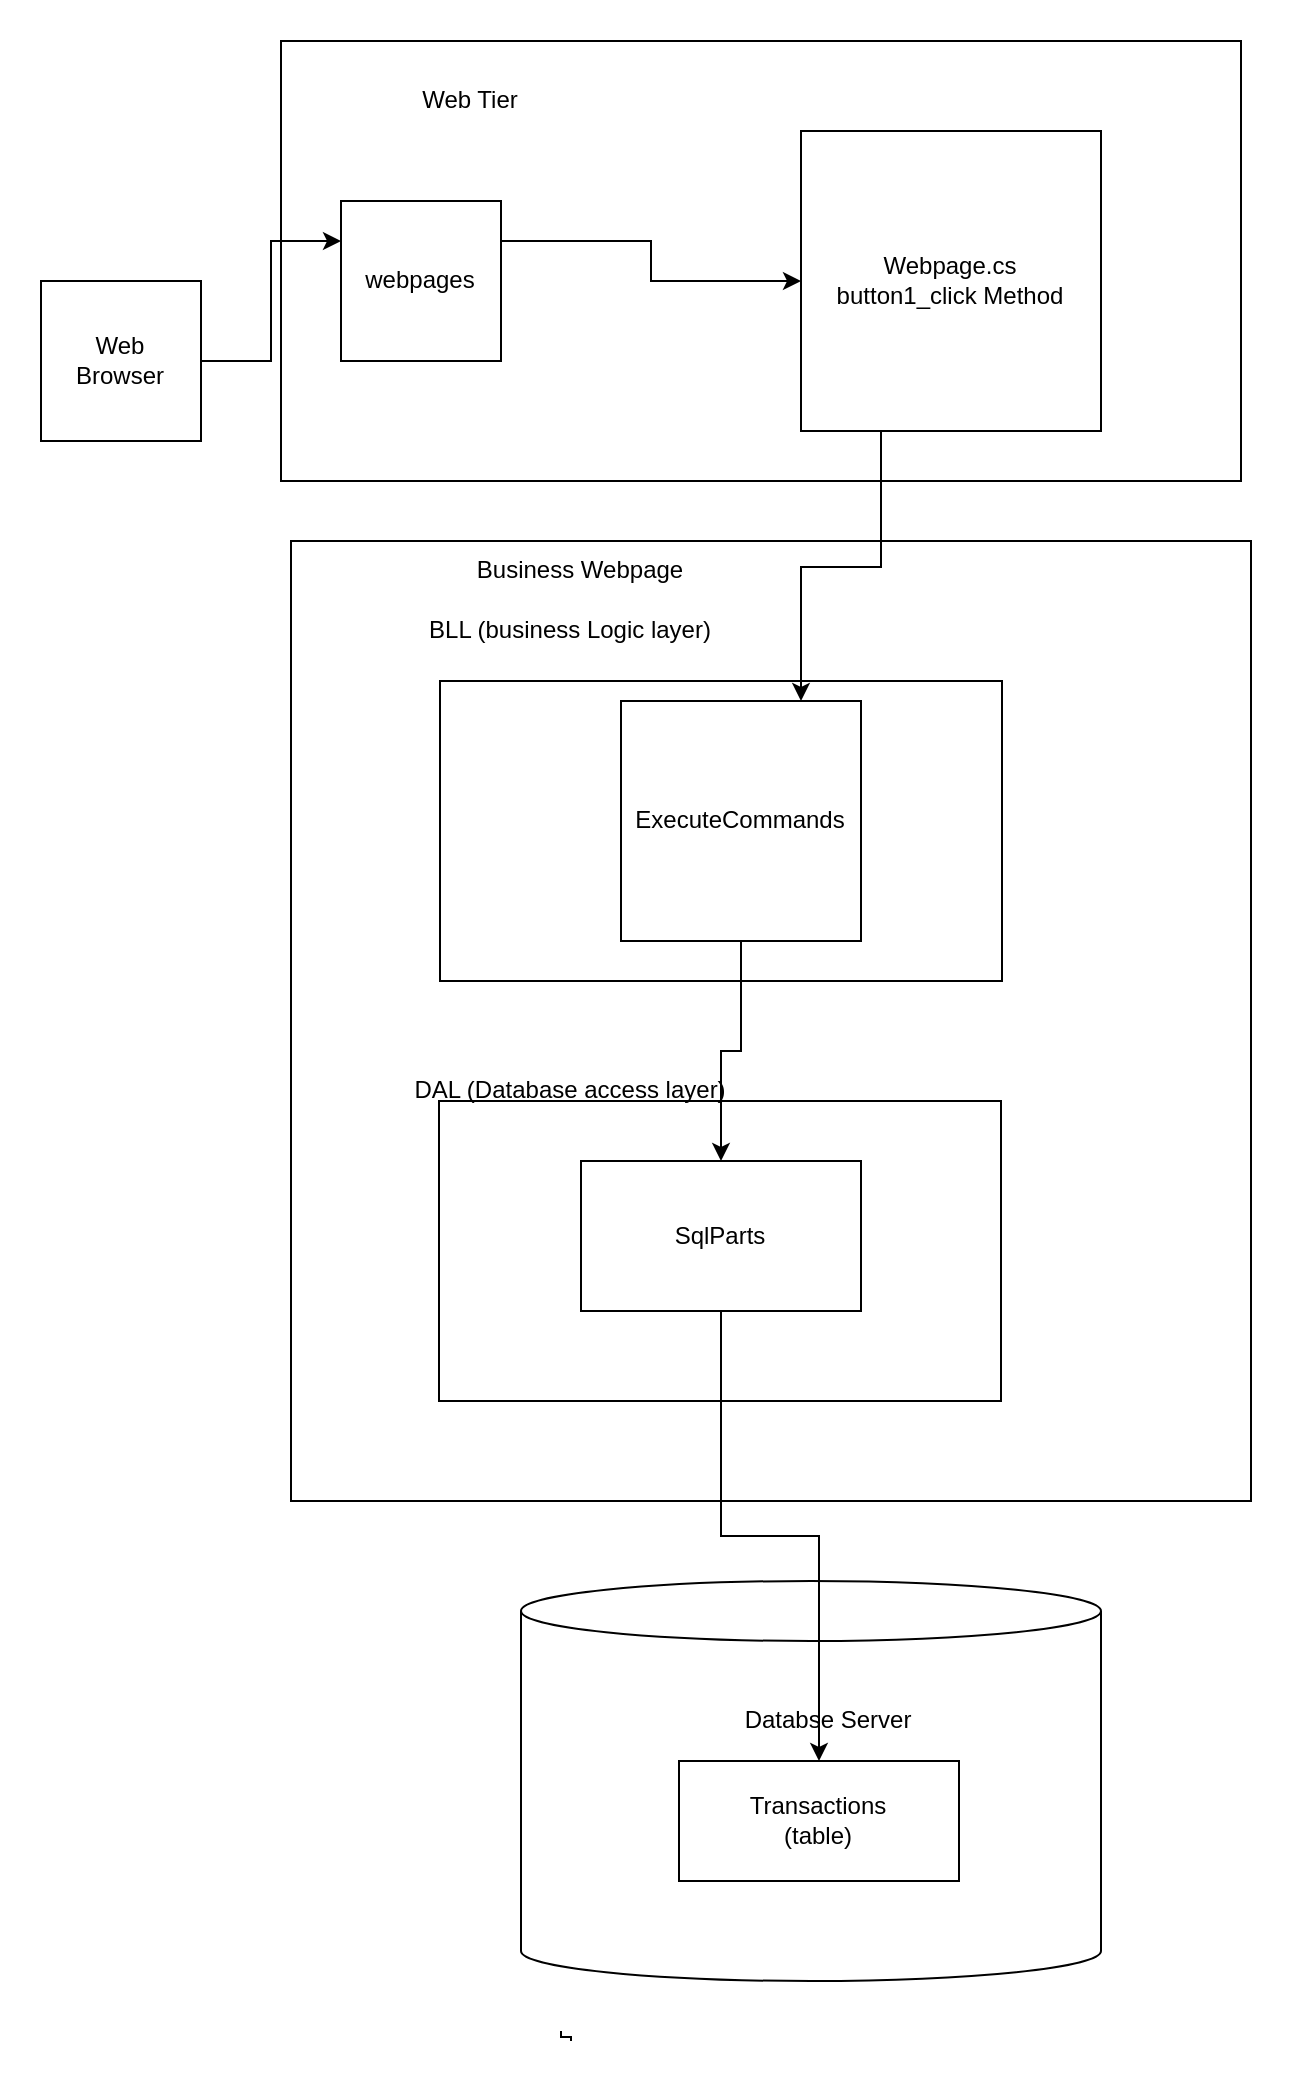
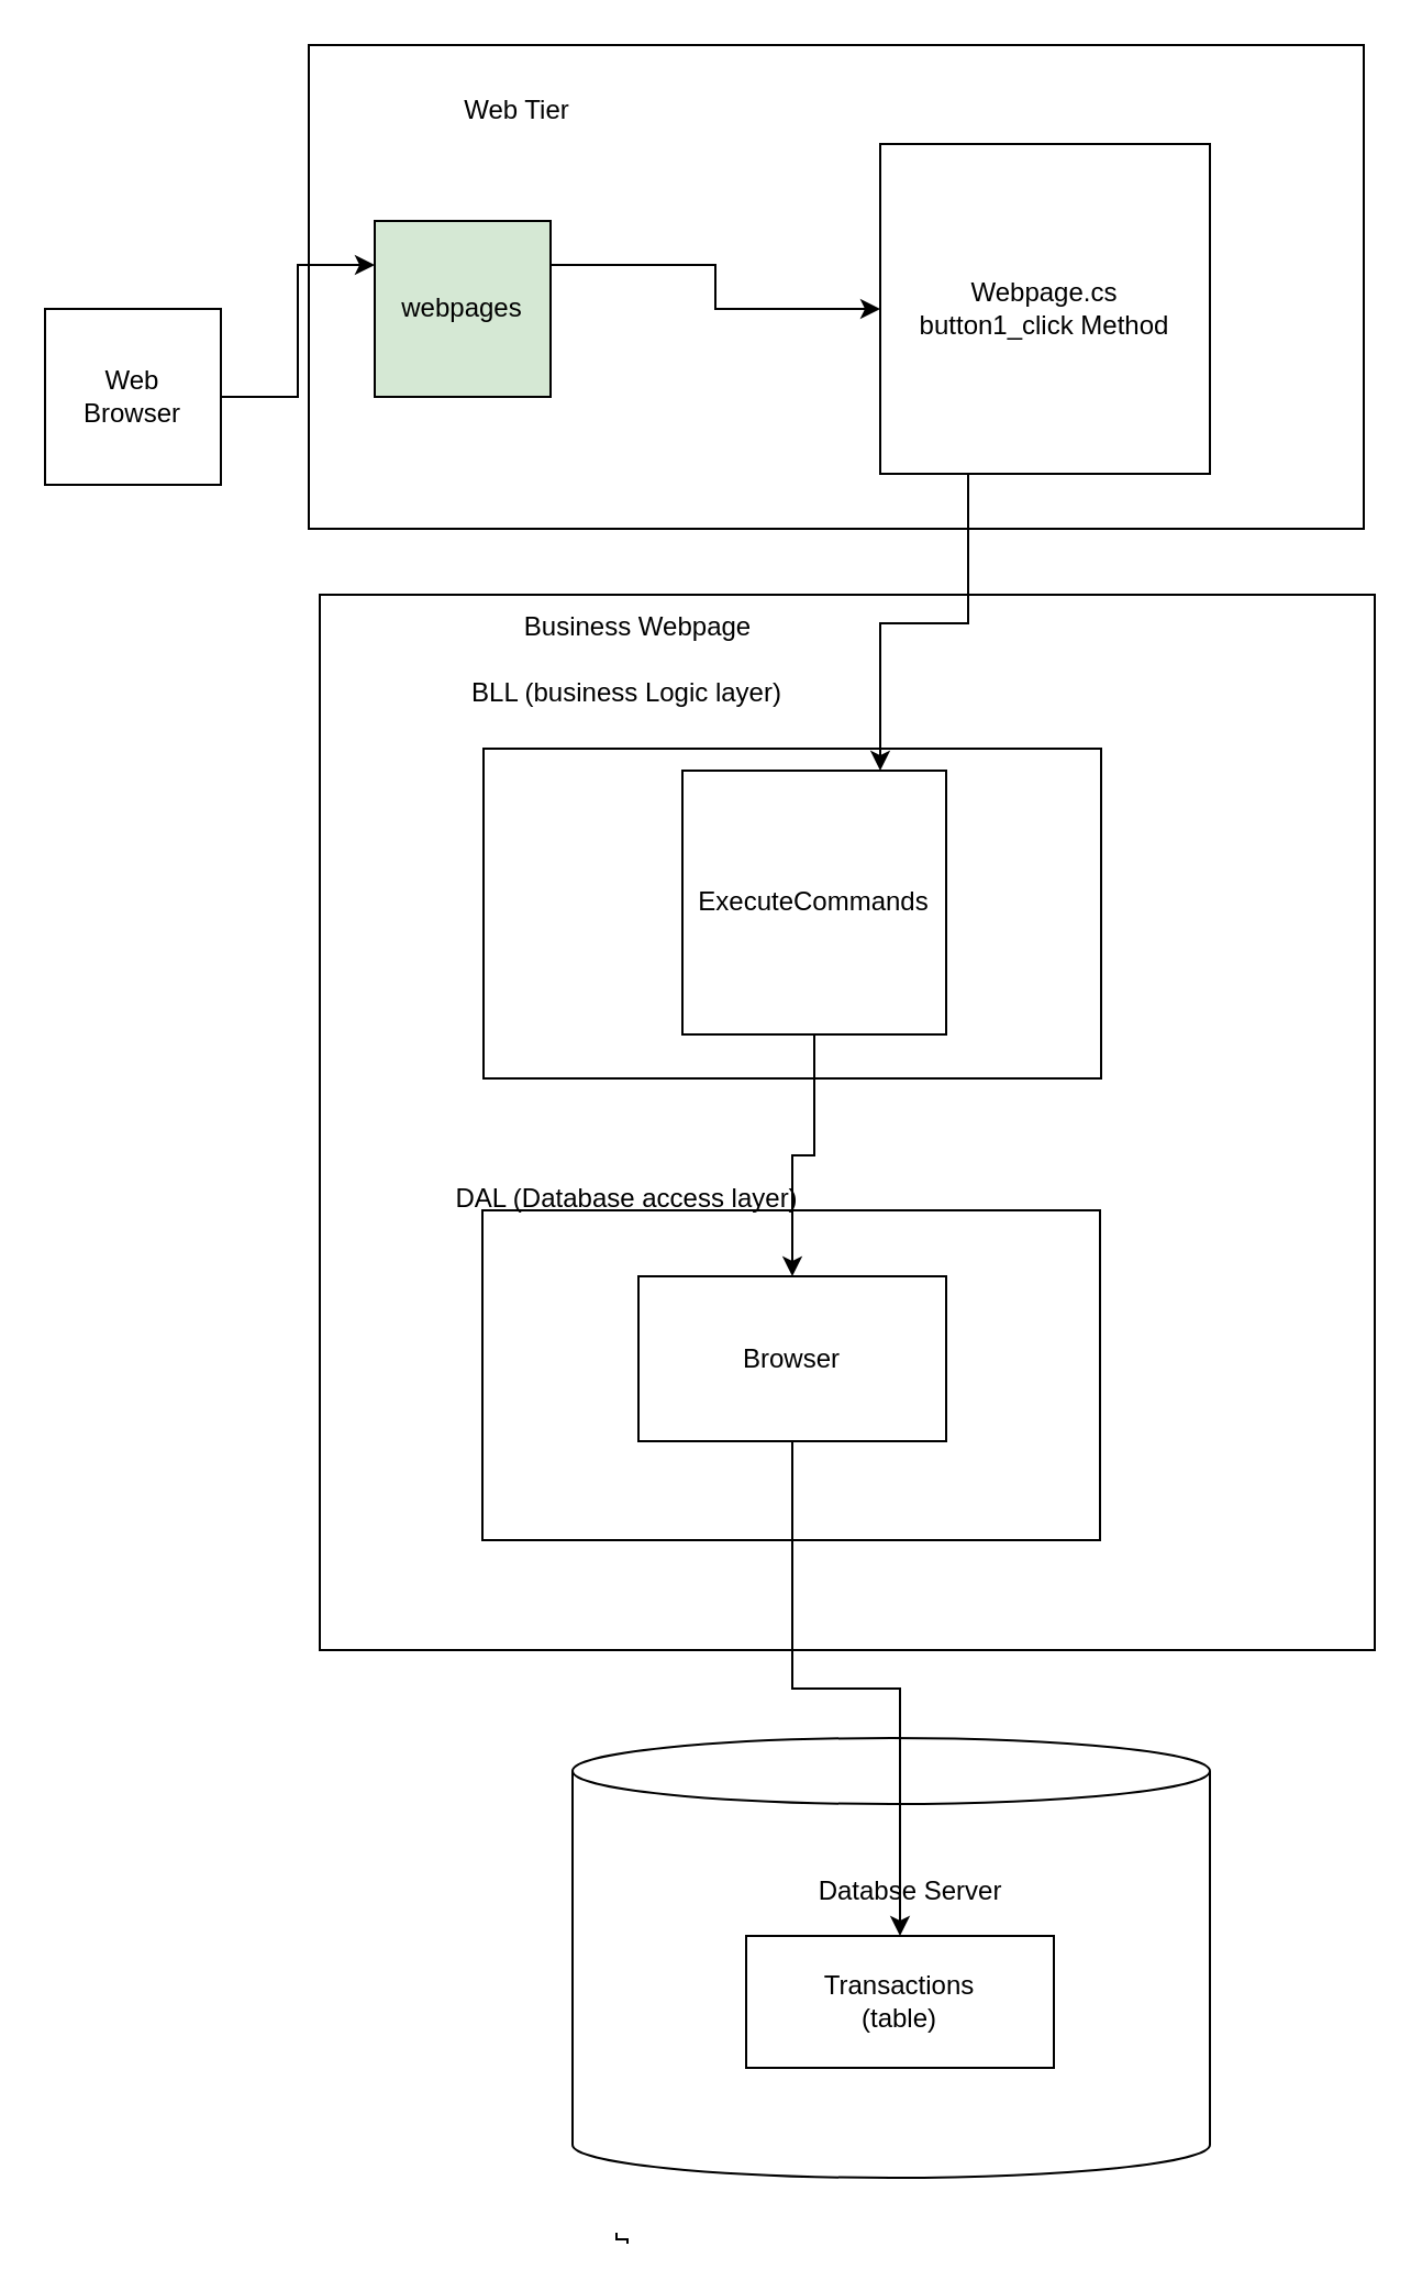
  <mxCell id="0" />
  <mxCell id="1" parent="0" />
  <mxCell id="2" value="" style="whiteSpace=wrap;html=1;aspect=fixed;" vertex="1" parent="1"><mxGeometry x="145" y="270" width="480" height="480" as="geometry" /></mxCell>
  <mxCell id="3" value="" style="rounded=0;whiteSpace=wrap;html=1;" vertex="1" parent="1"><mxGeometry x="219.5" y="340" width="281" height="150" as="geometry" /></mxCell>
  <mxCell id="4" value="" style="rounded=0;whiteSpace=wrap;html=1;" vertex="1" parent="1"><mxGeometry x="219" y="550" width="281" height="150" as="geometry" /></mxCell>
  <mxCell id="5" value="" style="rounded=0;whiteSpace=wrap;html=1;" parent="1" vertex="1"><mxGeometry x="140" y="20" width="480" height="220" as="geometry" /></mxCell>
  <mxCell id="6" style="edgeStyle=orthogonalEdgeStyle;rounded=0;orthogonalLoop=1;jettySize=auto;html=1;exitX=1;exitY=0.5;exitDx=0;exitDy=0;entryX=0;entryY=0.25;entryDx=0;entryDy=0;" parent="1" source="7" target="11" edge="1"><mxGeometry relative="1" as="geometry" /></mxCell>
  <mxCell id="7" value="" style="whiteSpace=wrap;html=1;aspect=fixed;" parent="1" vertex="1"><mxGeometry x="20" y="140" width="80" height="80" as="geometry" /></mxCell>
  <mxCell id="8" value="Web Browser" style="text;html=1;strokeColor=none;fillColor=none;align=center;verticalAlign=middle;whiteSpace=wrap;rounded=0;" parent="1" vertex="1"><mxGeometry x="30" y="165" width="60" height="30" as="geometry" /></mxCell>
  <mxCell id="9" value="Web Tier" style="text;html=1;strokeColor=none;fillColor=none;align=center;verticalAlign=middle;whiteSpace=wrap;rounded=0;" parent="1" vertex="1"><mxGeometry x="205" y="35" width="60" height="30" as="geometry" /></mxCell>
  <mxCell id="10" style="edgeStyle=orthogonalEdgeStyle;rounded=0;orthogonalLoop=1;jettySize=auto;html=1;exitX=1;exitY=0.25;exitDx=0;exitDy=0;" parent="1" source="11" target="13" edge="1"><mxGeometry relative="1" as="geometry"><mxPoint x="297.5" y="190" as="targetPoint" /></mxGeometry></mxCell>
- <mxCell id="11" value="webpages" style="whiteSpace=wrap;html=1;aspect=fixed;" parent="1" vertex="1"><mxGeometry x="170" y="100" width="80" height="80" as="geometry" /></mxCell>
+ <mxCell id="11" value="webpages" style="whiteSpace=wrap;html=1;aspect=fixed;fillColor=#d5e8d4;" parent="1" vertex="1"><mxGeometry x="170" y="100" width="80" height="80" as="geometry" /></mxCell>
  <mxCell id="12" value="" style="shape=cylinder3;whiteSpace=wrap;html=1;boundedLbl=1;backgroundOutline=1;size=15;" parent="1" vertex="1"><mxGeometry x="260" y="790" width="290" height="200" as="geometry" /></mxCell>
  <mxCell id="13" value="&lt;div&gt;Webpage.cs&lt;/div&gt;&lt;div&gt;button1_click Method&lt;br&gt;&lt;/div&gt;" style="whiteSpace=wrap;html=1;aspect=fixed;" parent="1" vertex="1"><mxGeometry x="400" y="65" width="150" height="150" as="geometry" /></mxCell>
  <mxCell id="14" value="Business Webpage" style="text;html=1;strokeColor=none;fillColor=none;align=center;verticalAlign=middle;whiteSpace=wrap;rounded=0;" parent="1" vertex="1"><mxGeometry x="195" y="270" width="190" height="30" as="geometry" /></mxCell>
  <mxCell id="15" style="edgeStyle=orthogonalEdgeStyle;rounded=0;orthogonalLoop=1;jettySize=auto;html=1;" edge="1" parent="1" source="16" target="18"><mxGeometry relative="1" as="geometry" /></mxCell>
- <mxCell id="16" value="SqlParts" style="rounded=0;whiteSpace=wrap;html=1;" parent="1" vertex="1"><mxGeometry x="290" y="580" width="140" height="75" as="geometry" /></mxCell>
+ <mxCell id="16" value="Browser" style="rounded=0;whiteSpace=wrap;html=1;" parent="1" vertex="1"><mxGeometry x="290" y="580" width="140" height="75" as="geometry" /></mxCell>
  <mxCell id="17" value="Databse Server" style="text;html=1;strokeColor=none;fillColor=none;align=center;verticalAlign=middle;whiteSpace=wrap;rounded=0;" parent="1" vertex="1"><mxGeometry x="319" y="845" width="190" height="30" as="geometry" /></mxCell>
  <mxCell id="18" value="&lt;div&gt;Transactions&lt;/div&gt;&lt;div&gt;(table)&lt;br&gt;&lt;/div&gt;" style="rounded=0;whiteSpace=wrap;html=1;" parent="1" vertex="1"><mxGeometry x="339" y="880" width="140" height="60" as="geometry" /></mxCell>
  <mxCell id="19" style="edgeStyle=orthogonalEdgeStyle;rounded=0;orthogonalLoop=1;jettySize=auto;html=1;" parent="1" source="13" target="21" edge="1"><mxGeometry relative="1" as="geometry"><mxPoint x="310" y="660" as="targetPoint" /><Array as="points"><mxPoint x="440" y="283" /><mxPoint x="400" y="283" /></Array></mxGeometry></mxCell>
  <mxCell id="20" style="edgeStyle=orthogonalEdgeStyle;rounded=0;orthogonalLoop=1;jettySize=auto;html=1;" edge="1" parent="1" source="21" target="16"><mxGeometry relative="1" as="geometry" /></mxCell>
  <mxCell id="21" value="ExecuteCommands" style="whiteSpace=wrap;html=1;aspect=fixed;" parent="1" vertex="1"><mxGeometry x="310" y="350" width="120" height="120" as="geometry" /></mxCell>
  <mxCell id="22" value="" style="edgeStyle=elbowEdgeStyle;rounded=0;orthogonalLoop=1;jettySize=auto;elbow=vertical;html=1;endArrow=none;" edge="1" parent="1"><mxGeometry relative="1" as="geometry"><mxPoint x="280" y="1015" as="sourcePoint" /><mxPoint x="285" y="1020" as="targetPoint" /></mxGeometry></mxCell>
  <mxCell id="23" value="BLL (business Logic layer)" style="text;html=1;strokeColor=none;fillColor=none;align=center;verticalAlign=middle;whiteSpace=wrap;rounded=0;" vertex="1" parent="1"><mxGeometry x="190" y="300" width="190" height="30" as="geometry" /></mxCell>
  <mxCell id="24" value="DAL (Database access layer)" style="text;html=1;strokeColor=none;fillColor=none;align=center;verticalAlign=middle;whiteSpace=wrap;rounded=0;" vertex="1" parent="1"><mxGeometry x="190" y="530" width="190" height="30" as="geometry" /></mxCell>
